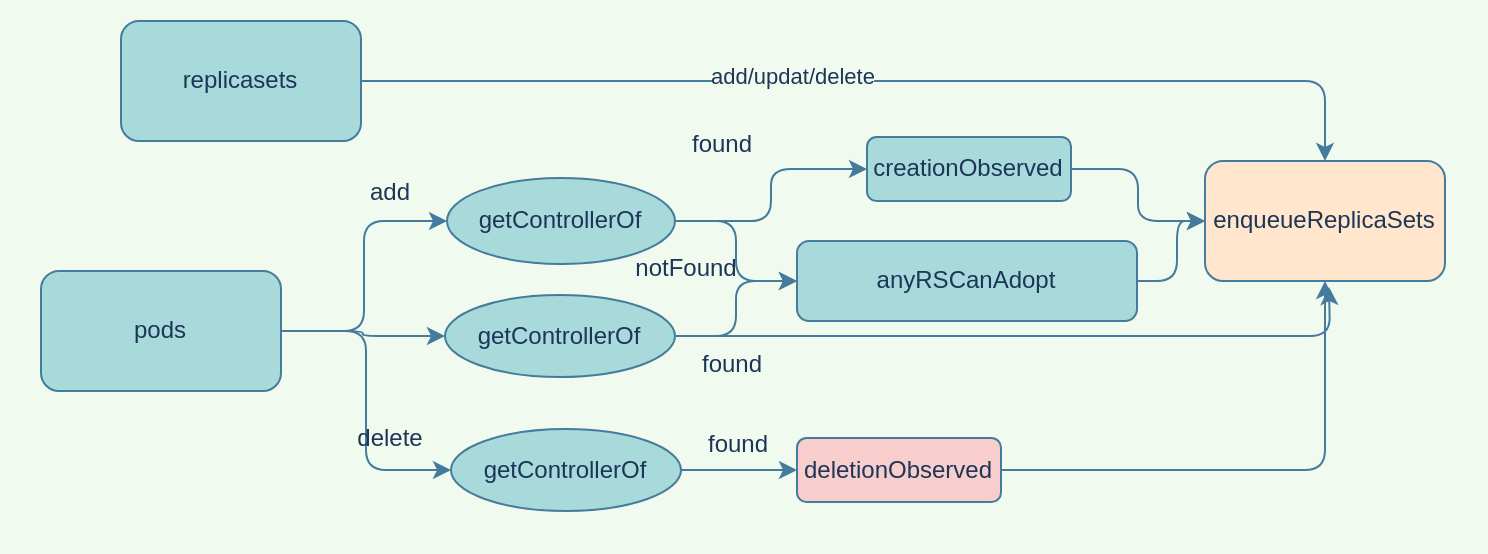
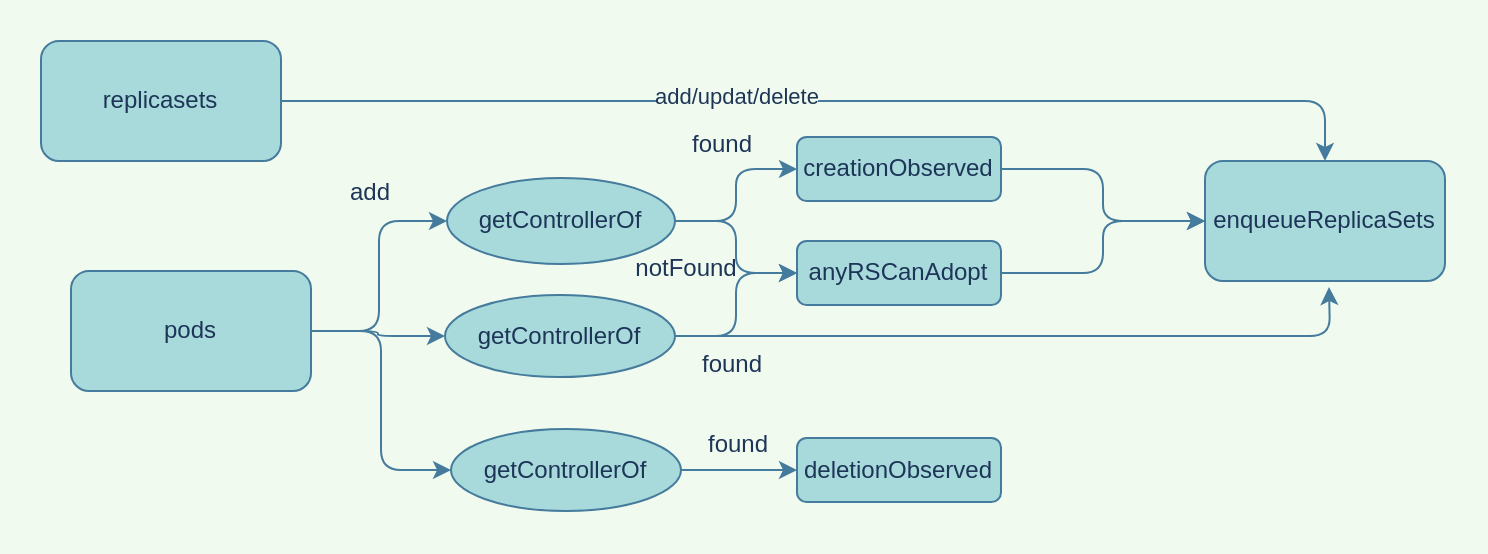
  <mxCell id="0" />
  <mxCell id="1" parent="0" />
  <mxCell id="2" style="edgeStyle=orthogonalEdgeStyle;curved=0;rounded=1;sketch=0;orthogonalLoop=1;jettySize=auto;html=1;exitX=1;exitY=0.5;exitDx=0;exitDy=0;entryX=0.5;entryY=0;entryDx=0;entryDy=0;strokeColor=#457B9D;fillColor=#A8DADC;fontColor=#1D3557;labelBackgroundColor=#F1FAEE;" edge="1" parent="1" source="4" target="9"><mxGeometry relative="1" as="geometry" /></mxCell>
  <mxCell id="3" value="add/updat/delete" style="edgeLabel;html=1;align=center;verticalAlign=middle;resizable=0;points=[];fontColor=#1D3557;labelBackgroundColor=#F1FAEE;" vertex="1" connectable="0" parent="2"><mxGeometry x="-0.177" y="3" relative="1" as="geometry"><mxPoint as="offset" /></mxGeometry></mxCell>
- <mxCell id="4" value="replicasets" style="rounded=1;whiteSpace=wrap;html=1;fillColor=#A8DADC;strokeColor=#457B9D;fontColor=#1D3557;" vertex="1" parent="1"><mxGeometry x="60" y="10" width="120" height="60" as="geometry" /></mxCell>
+ <mxCell id="4" value="replicasets" style="rounded=1;whiteSpace=wrap;html=1;fillColor=#A8DADC;strokeColor=#457B9D;fontColor=#1D3557;" vertex="1" parent="1"><mxGeometry x="20" y="20" width="120" height="60" as="geometry" /></mxCell>
  <mxCell id="5" style="edgeStyle=orthogonalEdgeStyle;curved=0;rounded=1;sketch=0;orthogonalLoop=1;jettySize=auto;html=1;exitX=1;exitY=0.5;exitDx=0;exitDy=0;entryX=0;entryY=0.5;entryDx=0;entryDy=0;strokeColor=#457B9D;fillColor=#A8DADC;fontColor=#1D3557;" edge="1" parent="1" source="8" target="12"><mxGeometry relative="1" as="geometry" /></mxCell>
  <mxCell id="6" style="edgeStyle=orthogonalEdgeStyle;curved=0;rounded=1;sketch=0;orthogonalLoop=1;jettySize=auto;html=1;exitX=1;exitY=0.5;exitDx=0;exitDy=0;entryX=0;entryY=0.5;entryDx=0;entryDy=0;strokeColor=#457B9D;fillColor=#A8DADC;fontColor=#1D3557;" edge="1" parent="1" source="8" target="15"><mxGeometry relative="1" as="geometry" /></mxCell>
  <mxCell id="7" style="edgeStyle=orthogonalEdgeStyle;curved=0;rounded=1;sketch=0;orthogonalLoop=1;jettySize=auto;html=1;exitX=1;exitY=0.5;exitDx=0;exitDy=0;entryX=0;entryY=0.5;entryDx=0;entryDy=0;strokeColor=#457B9D;fillColor=#A8DADC;fontColor=#1D3557;" edge="1" parent="1" source="8" target="17"><mxGeometry relative="1" as="geometry" /></mxCell>
- <mxCell id="8" value="pods" style="rounded=1;whiteSpace=wrap;html=1;fillColor=#A8DADC;strokeColor=#457B9D;fontColor=#1D3557;" vertex="1" parent="1"><mxGeometry x="20" y="135" width="120" height="60" as="geometry" /></mxCell>
- <mxCell id="9" value="enqueueReplicaSets" style="rounded=1;whiteSpace=wrap;html=1;fillColor=#ffe6cc;strokeColor=#457B9D;fontColor=#1D3557;" vertex="1" parent="1"><mxGeometry x="602" y="80" width="120" height="60" as="geometry" /></mxCell>
+ <mxCell id="8" value="pods" style="rounded=1;whiteSpace=wrap;html=1;fillColor=#A8DADC;strokeColor=#457B9D;fontColor=#1D3557;" vertex="1" parent="1"><mxGeometry x="35" y="135" width="120" height="60" as="geometry" /></mxCell>
+ <mxCell id="9" value="enqueueReplicaSets" style="rounded=1;whiteSpace=wrap;html=1;fillColor=#A8DADC;strokeColor=#457B9D;fontColor=#1D3557;" vertex="1" parent="1"><mxGeometry x="602" y="80" width="120" height="60" as="geometry" /></mxCell>
  <mxCell id="10" style="edgeStyle=orthogonalEdgeStyle;curved=0;rounded=1;sketch=0;orthogonalLoop=1;jettySize=auto;html=1;exitX=1;exitY=0.5;exitDx=0;exitDy=0;entryX=0;entryY=0.5;entryDx=0;entryDy=0;strokeColor=#457B9D;fillColor=#A8DADC;fontColor=#1D3557;" edge="1" parent="1" source="12" target="21"><mxGeometry relative="1" as="geometry" /></mxCell>
  <mxCell id="11" style="edgeStyle=orthogonalEdgeStyle;curved=0;rounded=1;sketch=0;orthogonalLoop=1;jettySize=auto;html=1;exitX=1;exitY=0.5;exitDx=0;exitDy=0;entryX=0;entryY=0.5;entryDx=0;entryDy=0;strokeColor=#457B9D;fillColor=#A8DADC;fontColor=#1D3557;" edge="1" parent="1" source="12" target="23"><mxGeometry relative="1" as="geometry" /></mxCell>
  <mxCell id="12" value="getControllerOf" style="ellipse;whiteSpace=wrap;html=1;rounded=0;sketch=0;strokeColor=#457B9D;fillColor=#A8DADC;fontColor=#1D3557;" vertex="1" parent="1"><mxGeometry x="223" y="88.5" width="114" height="43" as="geometry" /></mxCell>
  <mxCell id="13" style="edgeStyle=orthogonalEdgeStyle;curved=0;rounded=1;sketch=0;orthogonalLoop=1;jettySize=auto;html=1;exitX=1;exitY=0.5;exitDx=0;exitDy=0;strokeColor=#457B9D;fillColor=#A8DADC;fontColor=#1D3557;" edge="1" parent="1" source="15" target="23"><mxGeometry relative="1" as="geometry" /></mxCell>
  <mxCell id="14" style="edgeStyle=orthogonalEdgeStyle;curved=0;rounded=1;sketch=0;orthogonalLoop=1;jettySize=auto;html=1;exitX=1;exitY=0.5;exitDx=0;exitDy=0;strokeColor=#457B9D;fillColor=#A8DADC;fontColor=#1D3557;" edge="1" parent="1" source="15"><mxGeometry relative="1" as="geometry"><mxPoint x="664" y="143" as="targetPoint" /></mxGeometry></mxCell>
  <mxCell id="15" value="getControllerOf" style="ellipse;whiteSpace=wrap;html=1;rounded=0;sketch=0;strokeColor=#457B9D;fillColor=#A8DADC;fontColor=#1D3557;" vertex="1" parent="1"><mxGeometry x="222" y="147" width="115" height="41" as="geometry" /></mxCell>
  <mxCell id="16" style="edgeStyle=orthogonalEdgeStyle;curved=0;rounded=1;sketch=0;orthogonalLoop=1;jettySize=auto;html=1;exitX=1;exitY=0.5;exitDx=0;exitDy=0;entryX=0;entryY=0.5;entryDx=0;entryDy=0;strokeColor=#457B9D;fillColor=#A8DADC;fontColor=#1D3557;" edge="1" parent="1" source="17" target="25"><mxGeometry relative="1" as="geometry" /></mxCell>
  <mxCell id="17" value="getControllerOf" style="ellipse;whiteSpace=wrap;html=1;rounded=0;sketch=0;strokeColor=#457B9D;fillColor=#A8DADC;fontColor=#1D3557;" vertex="1" parent="1"><mxGeometry x="225" y="214" width="115" height="41" as="geometry" /></mxCell>
- <mxCell id="18" value="add" style="text;html=1;strokeColor=none;fillColor=none;align=center;verticalAlign=middle;whiteSpace=wrap;rounded=0;sketch=0;fontColor=#1D3557;" vertex="1" parent="1"><mxGeometry x="175" y="86" width="40" height="20" as="geometry" /></mxCell>
- <mxCell id="19" value="delete" style="text;html=1;strokeColor=none;fillColor=none;align=center;verticalAlign=middle;whiteSpace=wrap;rounded=0;sketch=0;fontColor=#1D3557;" vertex="1" parent="1"><mxGeometry x="175" y="209" width="40" height="20" as="geometry" /></mxCell>
+ <mxCell id="18" value="add" style="text;html=1;strokeColor=none;fillColor=none;align=center;verticalAlign=middle;whiteSpace=wrap;rounded=0;sketch=0;fontColor=#1D3557;" vertex="1" parent="1"><mxGeometry x="165" y="86" width="40" height="20" as="geometry" /></mxCell>
  <mxCell id="20" style="edgeStyle=orthogonalEdgeStyle;curved=0;rounded=1;sketch=0;orthogonalLoop=1;jettySize=auto;html=1;exitX=1;exitY=0.5;exitDx=0;exitDy=0;strokeColor=#457B9D;fillColor=#A8DADC;fontColor=#1D3557;" edge="1" parent="1" source="21" target="9"><mxGeometry relative="1" as="geometry" /></mxCell>
- <mxCell id="21" value="creationObserved" style="rounded=1;whiteSpace=wrap;html=1;sketch=0;strokeColor=#457B9D;fillColor=#A8DADC;fontColor=#1D3557;" vertex="1" parent="1"><mxGeometry x="433" y="68" width="102" height="32" as="geometry" /></mxCell>
+ <mxCell id="21" value="creationObserved" style="rounded=1;whiteSpace=wrap;html=1;sketch=0;strokeColor=#457B9D;fillColor=#A8DADC;fontColor=#1D3557;" vertex="1" parent="1"><mxGeometry x="398" y="68" width="102" height="32" as="geometry" /></mxCell>
  <mxCell id="22" style="edgeStyle=orthogonalEdgeStyle;curved=0;rounded=1;sketch=0;orthogonalLoop=1;jettySize=auto;html=1;exitX=1;exitY=0.5;exitDx=0;exitDy=0;strokeColor=#457B9D;fillColor=#A8DADC;fontColor=#1D3557;" edge="1" parent="1" source="23" target="9"><mxGeometry relative="1" as="geometry" /></mxCell>
- <mxCell id="23" value="anyRSCanAdopt" style="rounded=1;whiteSpace=wrap;html=1;sketch=0;strokeColor=#457B9D;fillColor=#A8DADC;fontColor=#1D3557;" vertex="1" parent="1"><mxGeometry x="398" y="120" width="170" height="40" as="geometry" /></mxCell>
- <mxCell id="24" style="edgeStyle=orthogonalEdgeStyle;curved=0;rounded=1;sketch=0;orthogonalLoop=1;jettySize=auto;html=1;exitX=1;exitY=0.5;exitDx=0;exitDy=0;entryX=0.5;entryY=1;entryDx=0;entryDy=0;strokeColor=#457B9D;fillColor=#A8DADC;fontColor=#1D3557;" edge="1" parent="1" source="25" target="9"><mxGeometry relative="1" as="geometry" /></mxCell>
- <mxCell id="25" value="deletionObserved" style="rounded=1;whiteSpace=wrap;html=1;sketch=0;strokeColor=#457B9D;fillColor=#f8cecc;fontColor=#1D3557;" vertex="1" parent="1"><mxGeometry x="398" y="218.5" width="102" height="32" as="geometry" /></mxCell>
+ <mxCell id="23" value="anyRSCanAdopt" style="rounded=1;whiteSpace=wrap;html=1;sketch=0;strokeColor=#457B9D;fillColor=#A8DADC;fontColor=#1D3557;" vertex="1" parent="1"><mxGeometry x="398" y="120" width="102" height="32" as="geometry" /></mxCell>
+ <mxCell id="25" value="deletionObserved" style="rounded=1;whiteSpace=wrap;html=1;sketch=0;strokeColor=#457B9D;fillColor=#A8DADC;fontColor=#1D3557;" vertex="1" parent="1"><mxGeometry x="398" y="218.5" width="102" height="32" as="geometry" /></mxCell>
  <mxCell id="26" value="found" style="text;html=1;strokeColor=none;fillColor=none;align=center;verticalAlign=middle;whiteSpace=wrap;rounded=0;sketch=0;fontColor=#1D3557;" vertex="1" parent="1"><mxGeometry x="341" y="62" width="40" height="20" as="geometry" /></mxCell>
  <mxCell id="27" value="found" style="text;html=1;strokeColor=none;fillColor=none;align=center;verticalAlign=middle;whiteSpace=wrap;rounded=0;sketch=0;fontColor=#1D3557;" vertex="1" parent="1"><mxGeometry x="349" y="212" width="40" height="20" as="geometry" /></mxCell>
  <mxCell id="28" value="found" style="text;html=1;strokeColor=none;fillColor=none;align=center;verticalAlign=middle;whiteSpace=wrap;rounded=0;sketch=0;fontColor=#1D3557;" vertex="1" parent="1"><mxGeometry x="346" y="172" width="40" height="20" as="geometry" /></mxCell>
  <mxCell id="29" value="notFound" style="text;html=1;strokeColor=none;fillColor=none;align=center;verticalAlign=middle;whiteSpace=wrap;rounded=0;sketch=0;fontColor=#1D3557;" vertex="1" parent="1"><mxGeometry x="323" y="124" width="40" height="20" as="geometry" /></mxCell>
